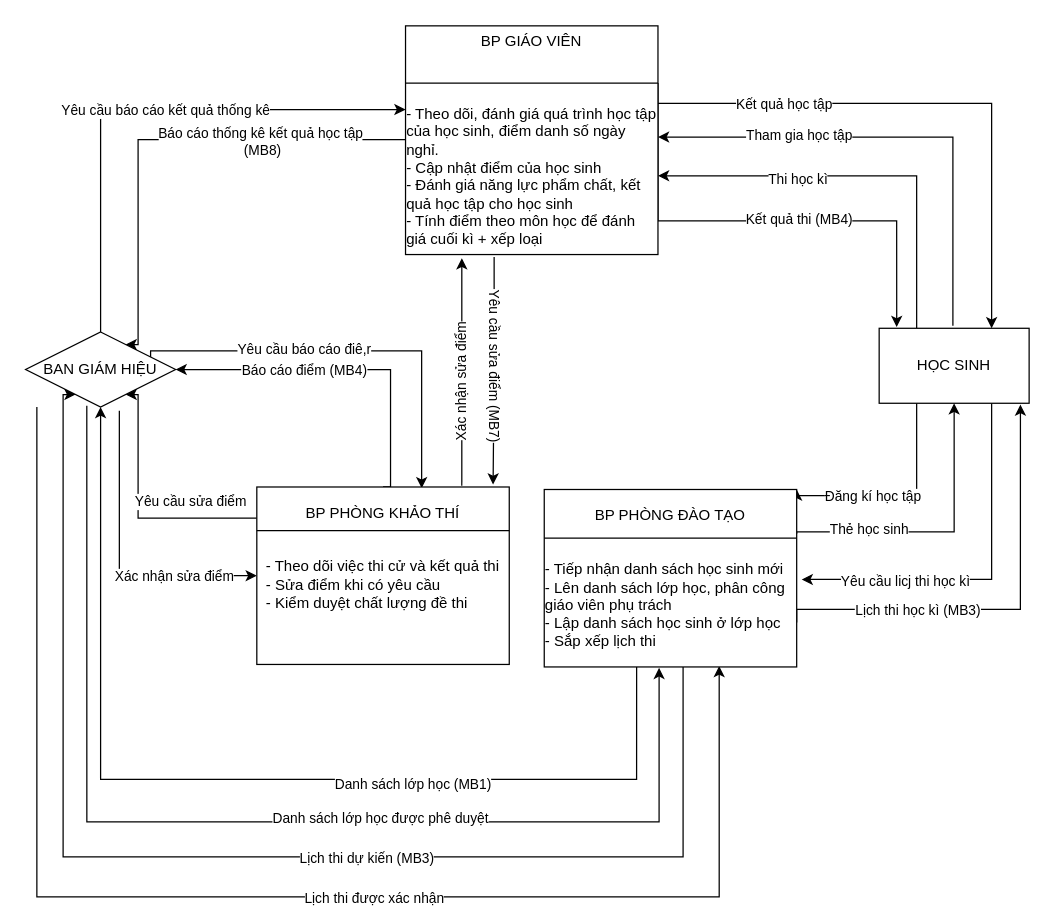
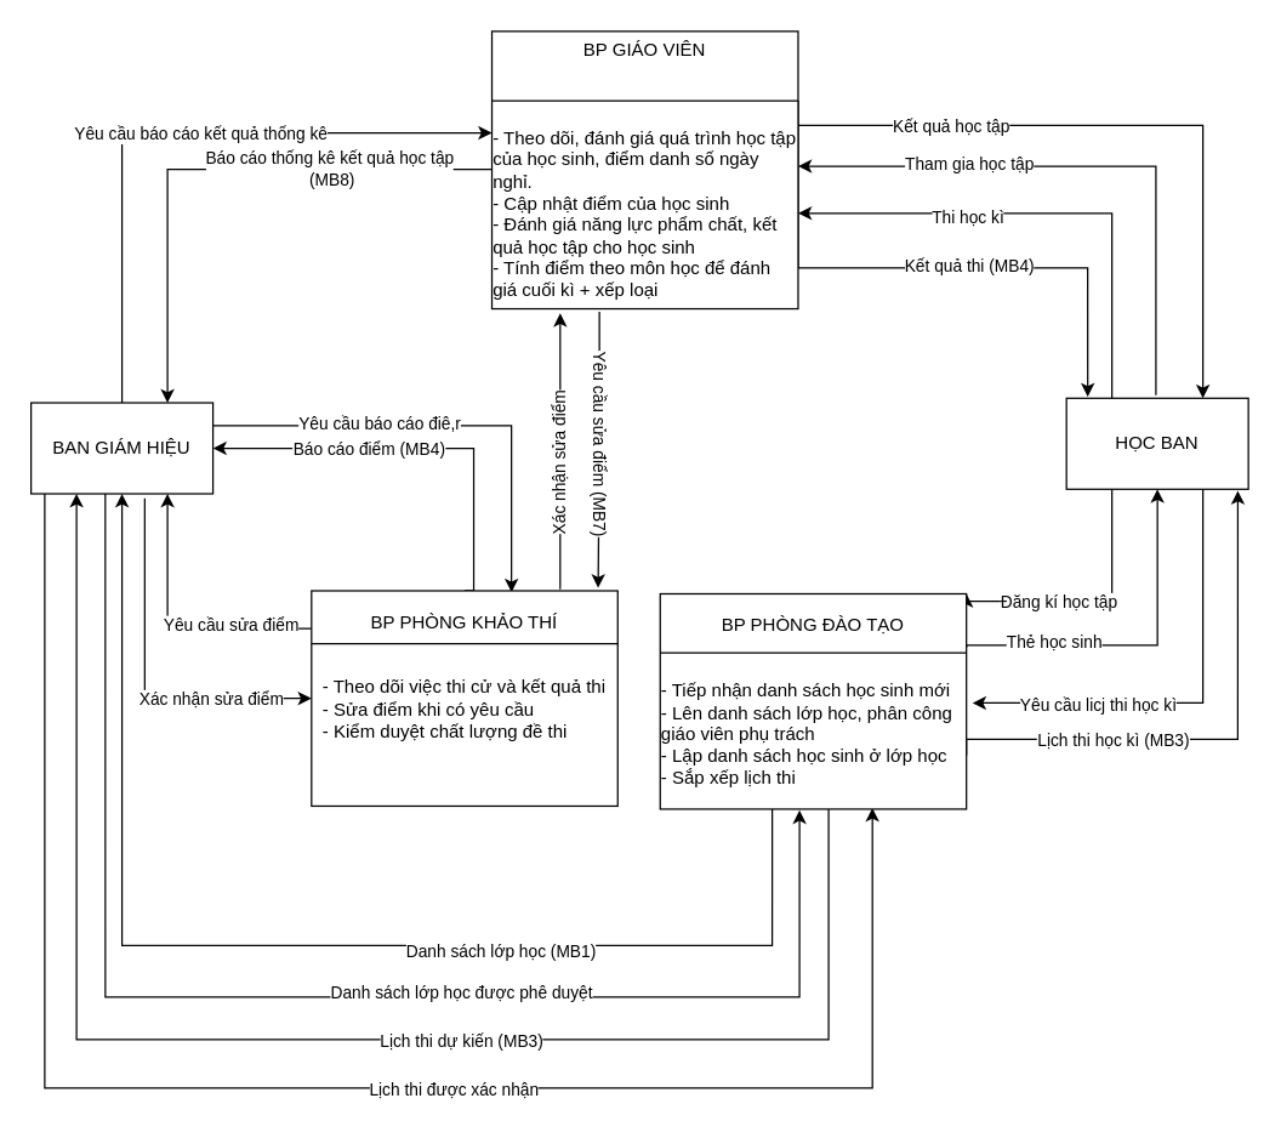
  <mxCell id="0" />
  <mxCell id="1" parent="0" />
  <mxCell id="2" style="edgeStyle=orthogonalEdgeStyle;rounded=0;orthogonalLoop=1;jettySize=auto;html=1;entryX=0.5;entryY=1;entryDx=0;entryDy=0;exitX=1;exitY=0.25;exitDx=0;exitDy=0;" parent="1" source="45" target="35" edge="1"><mxGeometry relative="1" as="geometry"><mxPoint x="551.04" y="423.04" as="sourcePoint" /><Array as="points"><mxPoint x="637" y="425" /><mxPoint x="763" y="425" /></Array></mxGeometry></mxCell>
  <mxCell id="3" value="Thẻ học sinh" style="edgeLabel;html=1;align=center;verticalAlign=middle;resizable=0;points=[];" parent="2" vertex="1" connectable="0"><mxGeometry x="0.05" y="-1" relative="1" as="geometry"><mxPoint x="-62" y="-4" as="offset" /></mxGeometry></mxCell>
  <mxCell id="4" style="edgeStyle=orthogonalEdgeStyle;rounded=0;orthogonalLoop=1;jettySize=auto;html=1;entryX=0.942;entryY=1.017;entryDx=0;entryDy=0;exitX=1;exitY=0.75;exitDx=0;exitDy=0;entryPerimeter=0;" parent="1" source="45" target="35" edge="1"><mxGeometry relative="1" as="geometry"><Array as="points"><mxPoint x="816" y="487" /></Array><mxPoint x="536.04" y="427.04" as="sourcePoint" /></mxGeometry></mxCell>
  <mxCell id="5" value="Lịch thi học kì (MB3)" style="edgeLabel;html=1;align=center;verticalAlign=middle;resizable=0;points=[];" parent="4" vertex="1" connectable="0"><mxGeometry x="-0.137" y="-2" relative="1" as="geometry"><mxPoint x="-46" y="-2" as="offset" /></mxGeometry></mxCell>
  <mxCell id="6" style="edgeStyle=orthogonalEdgeStyle;rounded=0;orthogonalLoop=1;jettySize=auto;html=1;entryX=0.75;entryY=0;entryDx=0;entryDy=0;" parent="1" source="44" target="35" edge="1"><mxGeometry relative="1" as="geometry"><Array as="points"><mxPoint x="380" y="82" /><mxPoint x="793" y="82" /></Array><mxPoint x="386" y="163" as="sourcePoint" /></mxGeometry></mxCell>
  <mxCell id="7" value="Kết quả học tập" style="edgeLabel;html=1;align=center;verticalAlign=middle;resizable=0;points=[];" parent="6" vertex="1" connectable="0"><mxGeometry x="-0.089" y="-1" relative="1" as="geometry"><mxPoint x="-104" y="-1" as="offset" /></mxGeometry></mxCell>
  <mxCell id="8" style="edgeStyle=orthogonalEdgeStyle;rounded=0;orthogonalLoop=1;jettySize=auto;html=1;entryX=0.75;entryY=0;entryDx=0;entryDy=0;labelPosition=center;verticalLabelPosition=middle;align=center;verticalAlign=middle;exitX=0;exitY=0;exitDx=0;exitDy=0;" parent="1" target="26" edge="1"><mxGeometry relative="1" as="geometry"><Array as="points"><mxPoint x="338" y="111" /><mxPoint x="110" y="111" /></Array><mxPoint x="337.574" y="164.716" as="sourcePoint" /></mxGeometry></mxCell>
  <mxCell id="9" value="&lt;div align=&quot;right&quot;&gt;Báo cáo thống kê kết quả học tập&lt;br&gt;&lt;/div&gt;&amp;nbsp;(MB8)" style="edgeLabel;html=1;align=center;verticalAlign=middle;resizable=0;points=[];" parent="8" vertex="1" connectable="0"><mxGeometry x="0.248" relative="1" as="geometry"><mxPoint x="97.68" y="-1" as="offset" /></mxGeometry></mxCell>
  <mxCell id="10" style="edgeStyle=orthogonalEdgeStyle;rounded=0;orthogonalLoop=1;jettySize=auto;html=1;entryX=0.75;entryY=1;entryDx=0;entryDy=0;align=right;" parent="1" source="48" target="26" edge="1"><mxGeometry relative="1" as="geometry"><Array as="points"><mxPoint x="110" y="414" /></Array><mxPoint x="208.574" y="406.284" as="sourcePoint" /></mxGeometry></mxCell>
  <mxCell id="11" value="Yêu cầu sửa điểm" style="edgeLabel;html=1;align=center;verticalAlign=middle;resizable=0;points=[];" parent="10" vertex="1" connectable="0"><mxGeometry x="0.17" y="-2" relative="1" as="geometry"><mxPoint x="39" y="10" as="offset" /></mxGeometry></mxCell>
  <mxCell id="12" style="edgeStyle=orthogonalEdgeStyle;rounded=0;orthogonalLoop=1;jettySize=auto;html=1;entryX=0.5;entryY=1;entryDx=0;entryDy=0;align=right;exitX=0.366;exitY=1;exitDx=0;exitDy=0;exitPerimeter=0;" parent="1" source="45" target="26" edge="1"><mxGeometry relative="1" as="geometry"><Array as="points"><mxPoint x="509" y="623" /><mxPoint x="80" y="623" /></Array><mxPoint x="452" y="431" as="sourcePoint" /><mxPoint x="198" y="717" as="targetPoint" /></mxGeometry></mxCell>
  <mxCell id="13" value="Danh sách lớp học (MB1)" style="edgeLabel;html=1;align=center;verticalAlign=middle;resizable=0;points=[];" parent="12" vertex="1" connectable="0"><mxGeometry x="-0.067" relative="1" as="geometry"><mxPoint x="112" y="3" as="offset" /></mxGeometry></mxCell>
  <mxCell id="14" style="edgeStyle=orthogonalEdgeStyle;rounded=0;orthogonalLoop=1;jettySize=auto;html=1;entryX=0.25;entryY=1;entryDx=0;entryDy=0;align=right;exitX=0.55;exitY=1;exitDx=0;exitDy=0;exitPerimeter=0;" parent="1" source="45" target="26" edge="1"><mxGeometry relative="1" as="geometry"><Array as="points"><mxPoint x="546" y="685" /><mxPoint x="50" y="685" /></Array><mxPoint x="504" y="425.04" as="sourcePoint" /><mxPoint x="258" y="717" as="targetPoint" /></mxGeometry></mxCell>
  <mxCell id="15" value="Lịch thi dự kiến (MB3)" style="edgeLabel;html=1;align=center;verticalAlign=middle;resizable=0;points=[];" parent="14" vertex="1" connectable="0"><mxGeometry x="0.111" y="-2" relative="1" as="geometry"><mxPoint x="165" y="2" as="offset" /></mxGeometry></mxCell>
  <mxCell id="16" style="edgeStyle=orthogonalEdgeStyle;orthogonalLoop=1;jettySize=auto;html=1;exitX=0.625;exitY=1.05;exitDx=0;exitDy=0;rounded=0;fontStyle=0;entryX=0;entryY=0.5;entryDx=0;entryDy=0;exitPerimeter=0;" parent="1" source="26" target="48" edge="1"><mxGeometry relative="1" as="geometry"><mxPoint x="251" y="418" as="targetPoint" /><Array as="points"><mxPoint x="95" y="460" /></Array></mxGeometry></mxCell>
  <mxCell id="17" value="Xác nhận sửa điểm" style="edgeLabel;html=1;align=center;verticalAlign=middle;resizable=0;points=[];" parent="16" vertex="1" connectable="0"><mxGeometry x="-0.134" y="4" relative="1" as="geometry"><mxPoint x="39" y="27" as="offset" /></mxGeometry></mxCell>
  <mxCell id="18" style="edgeStyle=orthogonalEdgeStyle;rounded=0;orthogonalLoop=1;jettySize=auto;html=1;align=right;entryX=0.455;entryY=1.005;entryDx=0;entryDy=0;entryPerimeter=0;exitX=0.408;exitY=0.983;exitDx=0;exitDy=0;exitPerimeter=0;" parent="1" source="26" target="45" edge="1"><mxGeometry relative="1" as="geometry"><Array as="points"><mxPoint x="69" y="657" /><mxPoint x="527" y="657" /></Array><mxPoint x="488.04" y="421.04" as="targetPoint" /><mxPoint x="72" y="377" as="sourcePoint" /></mxGeometry></mxCell>
  <mxCell id="19" value="Danh sách lớp học được phê duyệt" style="edgeLabel;html=1;align=center;verticalAlign=middle;resizable=0;points=[];" parent="18" vertex="1" connectable="0"><mxGeometry x="-0.075" y="2" relative="1" as="geometry"><mxPoint x="145" y="-2" as="offset" /></mxGeometry></mxCell>
  <mxCell id="20" style="edgeStyle=orthogonalEdgeStyle;rounded=0;orthogonalLoop=1;jettySize=auto;html=1;exitX=0.075;exitY=1;exitDx=0;exitDy=0;align=right;entryX=0.693;entryY=0.995;entryDx=0;entryDy=0;entryPerimeter=0;exitPerimeter=0;" parent="1" source="26" target="45" edge="1"><mxGeometry relative="1" as="geometry"><Array as="points"><mxPoint x="29" y="717" /><mxPoint x="575" y="717" /></Array><mxPoint x="527.04" y="429.04" as="targetPoint" /><mxPoint x="288" y="717" as="sourcePoint" /></mxGeometry></mxCell>
  <mxCell id="21" value="Lịch thi được xác nhận" style="edgeLabel;html=1;align=center;verticalAlign=middle;resizable=0;points=[];" parent="20" vertex="1" connectable="0"><mxGeometry x="-0.079" relative="1" as="geometry"><mxPoint x="144" as="offset" /></mxGeometry></mxCell>
  <mxCell id="22" style="edgeStyle=orthogonalEdgeStyle;rounded=0;orthogonalLoop=1;jettySize=auto;html=1;exitX=0.5;exitY=0;exitDx=0;exitDy=0;" parent="1" source="26" target="44" edge="1"><mxGeometry relative="1" as="geometry"><Array as="points"><mxPoint x="80" y="87" /><mxPoint x="359" y="87" /></Array><mxPoint x="359" y="157" as="targetPoint" /></mxGeometry></mxCell>
  <mxCell id="23" value="Yêu cầu báo cáo kết quả thống kê" style="edgeLabel;html=1;align=center;verticalAlign=middle;resizable=0;points=[];" parent="22" vertex="1" connectable="0"><mxGeometry x="0.087" relative="1" as="geometry"><mxPoint as="offset" /></mxGeometry></mxCell>
  <mxCell id="24" style="edgeStyle=orthogonalEdgeStyle;rounded=0;orthogonalLoop=1;jettySize=auto;html=1;exitX=1;exitY=0.25;exitDx=0;exitDy=0;entryX=0.653;entryY=0.007;entryDx=0;entryDy=0;entryPerimeter=0;" parent="1" source="26" target="48" edge="1"><mxGeometry relative="1" as="geometry"><Array as="points"><mxPoint x="337" y="280" /></Array><mxPoint x="193.4" y="393.2" as="targetPoint" /></mxGeometry></mxCell>
  <mxCell id="25" value="Yêu cầu báo cáo điê,r" style="edgeLabel;html=1;align=center;verticalAlign=middle;resizable=0;points=[];" parent="24" vertex="1" connectable="0"><mxGeometry x="0.287" relative="1" as="geometry"><mxPoint x="-87" y="-2" as="offset" /></mxGeometry></mxCell>
- <mxCell id="26" value="BAN GIÁM HIỆU" style="rhombus;whiteSpace=wrap;html=1;" parent="1" vertex="1"><mxGeometry x="20" y="265" width="120" height="60" as="geometry" /></mxCell>
+ <mxCell id="26" value="BAN GIÁM HIỆU" style="rounded=0;whiteSpace=wrap;html=1;" parent="1" vertex="1"><mxGeometry x="20" y="265" width="120" height="60" as="geometry" /></mxCell>
  <mxCell id="27" style="edgeStyle=orthogonalEdgeStyle;rounded=0;orthogonalLoop=1;jettySize=auto;html=1;exitX=0.25;exitY=1;exitDx=0;exitDy=0;entryX=1;entryY=0;entryDx=0;entryDy=0;" parent="1" source="35" target="45" edge="1"><mxGeometry relative="1" as="geometry"><Array as="points"><mxPoint x="733" y="396" /><mxPoint x="637" y="396" /></Array><mxPoint x="561.426" y="414.284" as="targetPoint" /></mxGeometry></mxCell>
  <mxCell id="28" value="Đăng kí học tập" style="edgeLabel;html=1;align=center;verticalAlign=middle;resizable=0;points=[];" parent="27" vertex="1" connectable="0"><mxGeometry x="-0.073" y="2" relative="1" as="geometry"><mxPoint x="-29" y="-2" as="offset" /></mxGeometry></mxCell>
  <mxCell id="29" style="edgeStyle=orthogonalEdgeStyle;rounded=0;orthogonalLoop=1;jettySize=auto;html=1;exitX=0.25;exitY=0;exitDx=0;exitDy=0;" parent="1" source="35" target="44" edge="1"><mxGeometry relative="1" as="geometry"><Array as="points"><mxPoint x="733" y="140" /><mxPoint x="436" y="140" /></Array><mxPoint x="436.04" y="176.04" as="targetPoint" /></mxGeometry></mxCell>
  <mxCell id="30" value="Thi học kì" style="edgeLabel;html=1;align=center;verticalAlign=middle;resizable=0;points=[];" parent="29" vertex="1" connectable="0"><mxGeometry x="0.328" y="2" relative="1" as="geometry"><mxPoint as="offset" /></mxGeometry></mxCell>
  <mxCell id="31" style="edgeStyle=orthogonalEdgeStyle;rounded=0;orthogonalLoop=1;jettySize=auto;html=1;exitX=0.75;exitY=1;exitDx=0;exitDy=0;" parent="1" source="35" edge="1"><mxGeometry relative="1" as="geometry"><Array as="points"><mxPoint x="793" y="463" /><mxPoint x="641" y="463" /></Array><mxPoint x="641" y="463" as="targetPoint" /></mxGeometry></mxCell>
  <mxCell id="32" value="Yêu cầu licj thi học kì" style="edgeLabel;html=1;align=center;verticalAlign=middle;resizable=0;points=[];" parent="31" vertex="1" connectable="0"><mxGeometry x="0.228" y="-2" relative="1" as="geometry"><mxPoint x="-31" y="3" as="offset" /></mxGeometry></mxCell>
  <mxCell id="33" style="edgeStyle=orthogonalEdgeStyle;rounded=0;orthogonalLoop=1;jettySize=auto;html=1;startArrow=none;" parent="1" target="44" edge="1"><mxGeometry relative="1" as="geometry"><mxPoint x="762" y="260" as="sourcePoint" /><Array as="points"><mxPoint x="762" y="109" /><mxPoint x="405" y="109" /></Array><mxPoint x="405.44" y="156.2" as="targetPoint" /></mxGeometry></mxCell>
  <mxCell id="34" value="Tham gia học tập" style="edgeLabel;html=1;align=center;verticalAlign=middle;resizable=0;points=[];" parent="33" vertex="1" connectable="0"><mxGeometry x="0.092" y="1" relative="1" as="geometry"><mxPoint x="-64" y="-3" as="offset" /></mxGeometry></mxCell>
- <mxCell id="35" value="HỌC SINH" style="rounded=0;whiteSpace=wrap;html=1;" parent="1" vertex="1"><mxGeometry x="703" y="262" width="120" height="60" as="geometry" /></mxCell>
+ <mxCell id="35" value="HỌC BAN" style="rounded=0;whiteSpace=wrap;html=1;" parent="1" vertex="1"><mxGeometry x="703" y="262" width="120" height="60" as="geometry" /></mxCell>
  <mxCell id="36" style="edgeStyle=orthogonalEdgeStyle;rounded=0;orthogonalLoop=1;jettySize=auto;html=1;exitX=1;exitY=0.25;exitDx=0;exitDy=0;entryX=0.117;entryY=-0.017;entryDx=0;entryDy=0;entryPerimeter=0;" parent="1" source="44" target="35" edge="1"><mxGeometry relative="1" as="geometry"><Array as="points"><mxPoint x="526" y="176" /><mxPoint x="717" y="176" /></Array><mxPoint x="440" y="193" as="sourcePoint" /></mxGeometry></mxCell>
  <mxCell id="37" value="Kết quả thi (MB4)" style="edgeLabel;html=1;align=center;verticalAlign=middle;resizable=0;points=[];" parent="36" vertex="1" connectable="0"><mxGeometry x="-0.399" relative="1" as="geometry"><mxPoint x="107" y="-2" as="offset" /></mxGeometry></mxCell>
  <mxCell id="38" style="edgeStyle=orthogonalEdgeStyle;rounded=0;orthogonalLoop=1;jettySize=auto;html=1;exitX=0.351;exitY=1.011;exitDx=0;exitDy=0;entryX=0.936;entryY=-0.014;entryDx=0;entryDy=0;entryPerimeter=0;exitPerimeter=0;" parent="1" source="44" target="48" edge="1"><mxGeometry relative="1" as="geometry"><Array as="points" /><mxPoint x="296" y="253" as="sourcePoint" /><mxPoint x="375" y="420" as="targetPoint" /></mxGeometry></mxCell>
  <mxCell id="39" value="Yêu cầu sửa điểm (MB7)" style="edgeLabel;html=1;align=center;verticalAlign=middle;resizable=0;points=[];rotation=90;" parent="38" vertex="1" connectable="0"><mxGeometry x="0.278" y="-4" relative="1" as="geometry"><mxPoint x="6" y="-30" as="offset" /></mxGeometry></mxCell>
  <mxCell id="40" style="edgeStyle=orthogonalEdgeStyle;rounded=0;orthogonalLoop=1;jettySize=auto;html=1;exitX=0.5;exitY=0;exitDx=0;exitDy=0;entryX=1;entryY=0.5;entryDx=0;entryDy=0;" parent="1" source="48" target="26" edge="1"><mxGeometry relative="1" as="geometry"><Array as="points"><mxPoint x="312" y="389" /><mxPoint x="312" y="295" /></Array><mxPoint x="208.574" y="406.284" as="sourcePoint" /></mxGeometry></mxCell>
  <mxCell id="41" value="Báo cáo điểm (MB4)" style="edgeLabel;html=1;align=center;verticalAlign=middle;resizable=0;points=[];" parent="40" vertex="1" connectable="0"><mxGeometry x="-0.086" y="2" relative="1" as="geometry"><mxPoint x="-46" y="-2" as="offset" /></mxGeometry></mxCell>
  <mxCell id="42" style="edgeStyle=orthogonalEdgeStyle;rounded=0;orthogonalLoop=1;jettySize=auto;html=1;exitX=0.812;exitY=-0.007;exitDx=0;exitDy=0;exitPerimeter=0;entryX=0.223;entryY=1.016;entryDx=0;entryDy=0;entryPerimeter=0;" parent="1" source="48" target="44" edge="1"><mxGeometry relative="1" as="geometry"><Array as="points" /><mxPoint x="342" y="460" as="sourcePoint" /><mxPoint x="369" y="242" as="targetPoint" /></mxGeometry></mxCell>
  <mxCell id="43" value="Xác nhận sửa điểm" style="edgeLabel;html=1;align=center;verticalAlign=middle;resizable=0;points=[];rotation=-90;" parent="42" vertex="1" connectable="0"><mxGeometry x="-0.097" y="1" relative="1" as="geometry"><mxPoint as="offset" /></mxGeometry></mxCell>
  <mxCell id="44" value="&lt;div&gt;BP GIÁO VIÊN&lt;/div&gt;&lt;div&gt;&lt;br&gt;&lt;/div&gt;&lt;div&gt;&lt;br&gt;&lt;/div&gt;&lt;div&gt;&lt;br&gt;&lt;/div&gt;&lt;div align=&quot;left&quot;&gt;- Theo dõi, đánh giá quá trình học tập của học sinh, điểm danh số ngày nghỉ.&lt;br&gt;&lt;/div&gt;&lt;div align=&quot;left&quot;&gt;- Cập nhật điểm của học sinh&lt;/div&gt;&lt;div align=&quot;left&quot;&gt;- Đánh giá năng lực phẩm chất, kết quả học tập cho học sinh&lt;/div&gt;&lt;div align=&quot;left&quot;&gt;- Tính điểm theo môn học để đánh giá cuối kì + xếp loại&lt;br&gt;&lt;/div&gt;" style="rounded=0;whiteSpace=wrap;html=1;" vertex="1" parent="1"><mxGeometry x="324" y="20" width="202" height="183" as="geometry" /></mxCell>
  <mxCell id="45" value="&lt;div align=&quot;center&quot;&gt;BP PHÒNG ĐÀO TẠO&lt;/div&gt;&lt;div align=&quot;center&quot;&gt;&lt;br&gt;&lt;/div&gt;&lt;div align=&quot;center&quot;&gt;&lt;br&gt;&lt;/div&gt;&lt;div align=&quot;left&quot;&gt;- Tiếp nhận danh sách học sinh mới&lt;/div&gt;&lt;div align=&quot;left&quot;&gt;- Lên danh sách lớp học, phân công giáo viên phụ trách&lt;/div&gt;&lt;div align=&quot;left&quot;&gt;- Lập danh sách học sinh ở lớp học&lt;/div&gt;&lt;div align=&quot;left&quot;&gt;- Sắp xếp lịch thi&lt;br&gt;&lt;/div&gt;" style="rounded=0;whiteSpace=wrap;html=1;" vertex="1" parent="1"><mxGeometry x="435" y="391" width="202" height="142" as="geometry" /></mxCell>
  <mxCell id="46" value="" style="endArrow=none;html=1;exitX=0;exitY=0.25;exitDx=0;exitDy=0;entryX=1;entryY=0.25;entryDx=0;entryDy=0;" edge="1" parent="1" source="44" target="44"><mxGeometry width="50" height="50" relative="1" as="geometry"><mxPoint x="381" y="275" as="sourcePoint" /><mxPoint x="431" y="225" as="targetPoint" /></mxGeometry></mxCell>
  <mxCell id="47" value="" style="endArrow=none;html=1;exitX=0;exitY=0.25;exitDx=0;exitDy=0;entryX=1;entryY=0.25;entryDx=0;entryDy=0;" edge="1" parent="1"><mxGeometry width="50" height="50" relative="1" as="geometry"><mxPoint x="435" y="430" as="sourcePoint" /><mxPoint x="637" y="430" as="targetPoint" /></mxGeometry></mxCell>
  <mxCell id="48" value="&lt;div align=&quot;center&quot;&gt;BP PHÒNG KHẢO THÍ&lt;/div&gt;&lt;div align=&quot;center&quot;&gt;&lt;br&gt;&lt;/div&gt;&lt;div align=&quot;center&quot;&gt;&lt;br&gt;&lt;/div&gt;&lt;div align=&quot;left&quot;&gt;- Theo dõi việc thi cử và kết quả thi&lt;/div&gt;&lt;div align=&quot;left&quot;&gt;- Sửa điểm khi có yêu cầu&lt;/div&gt;&lt;div align=&quot;left&quot;&gt;- Kiểm duyệt chất lượng đề thi&lt;/div&gt;&lt;div align=&quot;left&quot;&gt;&lt;br&gt;&lt;/div&gt;&lt;div align=&quot;left&quot;&gt;&lt;br&gt;&lt;/div&gt;" style="rounded=0;whiteSpace=wrap;html=1;" vertex="1" parent="1"><mxGeometry x="205" y="389" width="202" height="142" as="geometry" /></mxCell>
  <mxCell id="49" value="" style="endArrow=none;html=1;exitX=0;exitY=0.25;exitDx=0;exitDy=0;entryX=1;entryY=0.25;entryDx=0;entryDy=0;" edge="1" parent="1"><mxGeometry width="50" height="50" relative="1" as="geometry"><mxPoint x="205" y="424" as="sourcePoint" /><mxPoint x="407" y="424" as="targetPoint" /></mxGeometry></mxCell>
